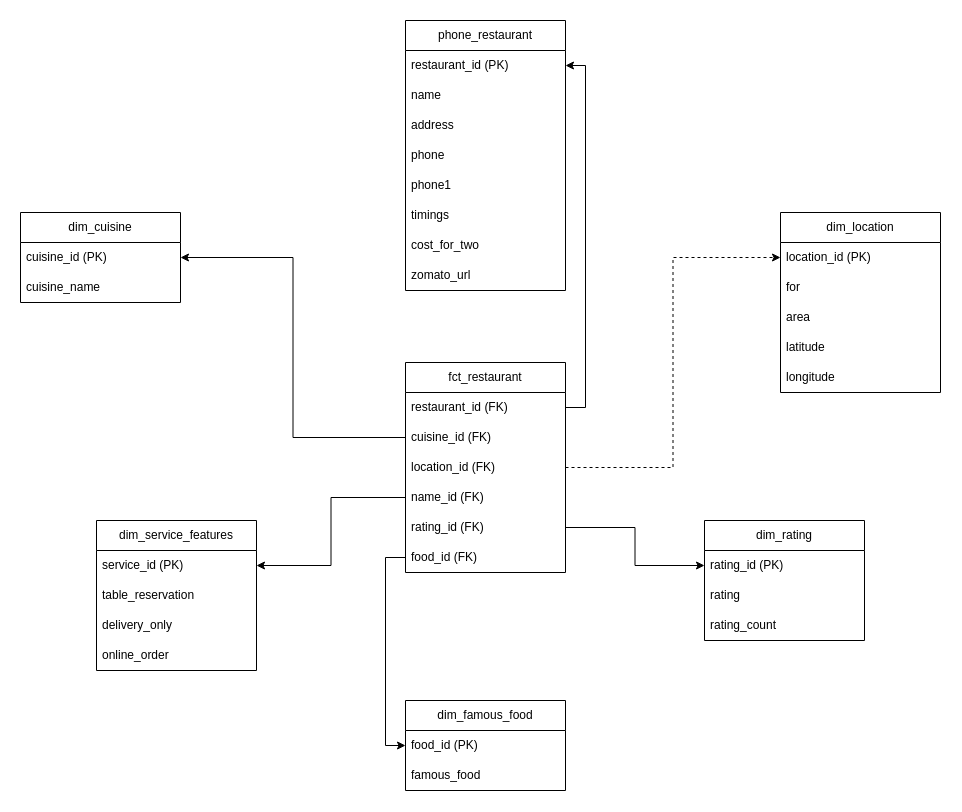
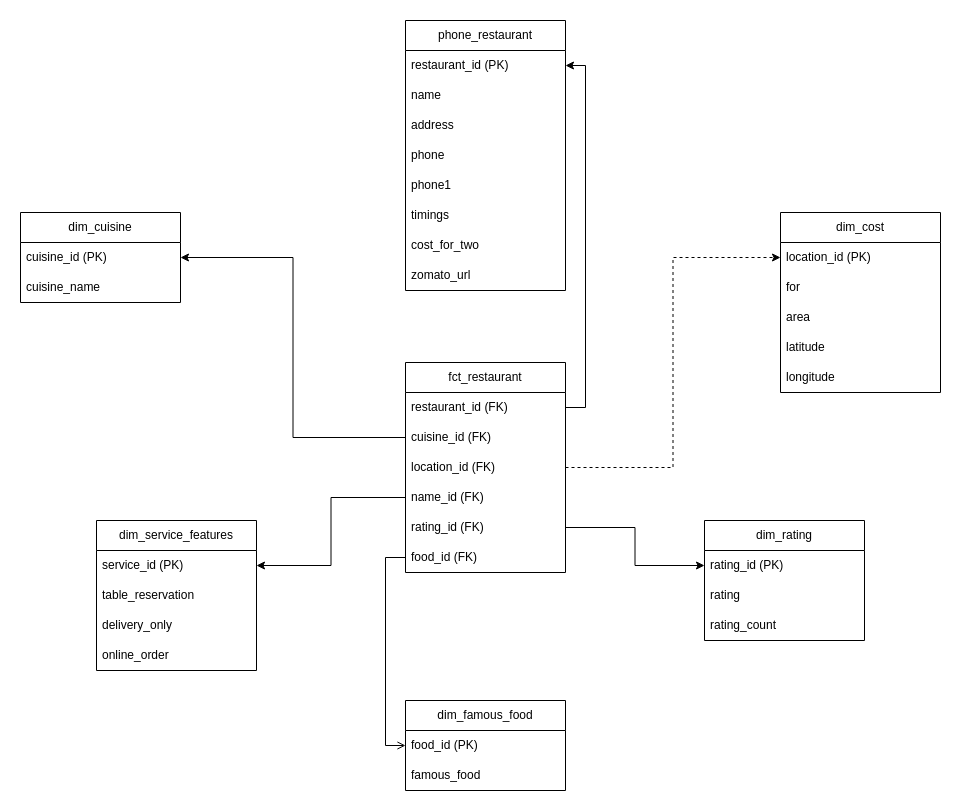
  <mxCell id="0" />
  <mxCell id="1" parent="0" />
  <mxCell id="2" value="fct_restaurant" style="swimlane;fontStyle=0;childLayout=stackLayout;horizontal=1;startSize=30;horizontalStack=0;resizeParent=1;resizeParentMax=0;resizeLast=0;collapsible=1;marginBottom=0;whiteSpace=wrap;html=1;" parent="1" vertex="1"><mxGeometry x="405" y="362" width="160" height="210" as="geometry" /></mxCell>
  <mxCell id="3" value="restaurant_id (FK)" style="text;strokeColor=none;fillColor=none;align=left;verticalAlign=middle;spacingLeft=4;spacingRight=4;overflow=hidden;points=[[0,0.5],[1,0.5]];portConstraint=eastwest;rotatable=0;whiteSpace=wrap;html=1;" parent="2" vertex="1"><mxGeometry y="30" width="160" height="30" as="geometry" /></mxCell>
  <mxCell id="4" value="cuisine_id&amp;nbsp;(FK)" style="text;strokeColor=none;fillColor=none;align=left;verticalAlign=middle;spacingLeft=4;spacingRight=4;overflow=hidden;points=[[0,0.5],[1,0.5]];portConstraint=eastwest;rotatable=0;whiteSpace=wrap;html=1;" parent="2" vertex="1"><mxGeometry y="60" width="160" height="30" as="geometry" /></mxCell>
  <mxCell id="5" value="location_id&amp;nbsp;(FK)" style="text;strokeColor=none;fillColor=none;align=left;verticalAlign=middle;spacingLeft=4;spacingRight=4;overflow=hidden;points=[[0,0.5],[1,0.5]];portConstraint=eastwest;rotatable=0;whiteSpace=wrap;html=1;" parent="2" vertex="1"><mxGeometry y="90" width="160" height="30" as="geometry" /></mxCell>
  <mxCell id="6" value="name_id&amp;nbsp;(FK)" style="text;strokeColor=none;fillColor=none;align=left;verticalAlign=middle;spacingLeft=4;spacingRight=4;overflow=hidden;points=[[0,0.5],[1,0.5]];portConstraint=eastwest;rotatable=0;whiteSpace=wrap;html=1;" parent="2" vertex="1"><mxGeometry y="120" width="160" height="30" as="geometry" /></mxCell>
  <mxCell id="7" value="rating_id&amp;nbsp;(FK)" style="text;strokeColor=none;fillColor=none;align=left;verticalAlign=middle;spacingLeft=4;spacingRight=4;overflow=hidden;points=[[0,0.5],[1,0.5]];portConstraint=eastwest;rotatable=0;whiteSpace=wrap;html=1;" parent="2" vertex="1"><mxGeometry y="150" width="160" height="30" as="geometry" /></mxCell>
  <mxCell id="8" value="food_id (FK)" style="text;strokeColor=none;fillColor=none;align=left;verticalAlign=middle;spacingLeft=4;spacingRight=4;overflow=hidden;points=[[0,0.5],[1,0.5]];portConstraint=eastwest;rotatable=0;whiteSpace=wrap;html=1;" vertex="1" parent="2"><mxGeometry y="180" width="160" height="30" as="geometry" /></mxCell>
  <mxCell id="9" value="dim_cuisine" style="swimlane;fontStyle=0;childLayout=stackLayout;horizontal=1;startSize=30;horizontalStack=0;resizeParent=1;resizeParentMax=0;resizeLast=0;collapsible=1;marginBottom=0;whiteSpace=wrap;html=1;" parent="1" vertex="1"><mxGeometry x="20" y="212" width="160" height="90" as="geometry" /></mxCell>
  <mxCell id="10" value="cuisine_id (PK)" style="text;strokeColor=none;fillColor=none;align=left;verticalAlign=middle;spacingLeft=4;spacingRight=4;overflow=hidden;points=[[0,0.5],[1,0.5]];portConstraint=eastwest;rotatable=0;whiteSpace=wrap;html=1;" parent="9" vertex="1"><mxGeometry y="30" width="160" height="30" as="geometry" /></mxCell>
  <mxCell id="11" value="cuisine_name" style="text;strokeColor=none;fillColor=none;align=left;verticalAlign=middle;spacingLeft=4;spacingRight=4;overflow=hidden;points=[[0,0.5],[1,0.5]];portConstraint=eastwest;rotatable=0;whiteSpace=wrap;html=1;" parent="9" vertex="1"><mxGeometry y="60" width="160" height="30" as="geometry" /></mxCell>
  <mxCell id="12" value="dim_service_features" style="swimlane;fontStyle=0;childLayout=stackLayout;horizontal=1;startSize=30;horizontalStack=0;resizeParent=1;resizeParentMax=0;resizeLast=0;collapsible=1;marginBottom=0;whiteSpace=wrap;html=1;" parent="1" vertex="1"><mxGeometry x="96" y="520" width="160" height="150" as="geometry" /></mxCell>
  <mxCell id="13" value="service_id&amp;nbsp;(PK)" style="text;strokeColor=none;fillColor=none;align=left;verticalAlign=middle;spacingLeft=4;spacingRight=4;overflow=hidden;points=[[0,0.5],[1,0.5]];portConstraint=eastwest;rotatable=0;whiteSpace=wrap;html=1;" parent="12" vertex="1"><mxGeometry y="30" width="160" height="30" as="geometry" /></mxCell>
  <mxCell id="14" value="table_reservation" style="text;strokeColor=none;fillColor=none;align=left;verticalAlign=middle;spacingLeft=4;spacingRight=4;overflow=hidden;points=[[0,0.5],[1,0.5]];portConstraint=eastwest;rotatable=0;whiteSpace=wrap;html=1;" parent="12" vertex="1"><mxGeometry y="60" width="160" height="30" as="geometry" /></mxCell>
  <mxCell id="15" value="delivery_only" style="text;strokeColor=none;fillColor=none;align=left;verticalAlign=middle;spacingLeft=4;spacingRight=4;overflow=hidden;points=[[0,0.5],[1,0.5]];portConstraint=eastwest;rotatable=0;whiteSpace=wrap;html=1;" parent="12" vertex="1"><mxGeometry y="90" width="160" height="30" as="geometry" /></mxCell>
  <mxCell id="16" value="online_order" style="text;strokeColor=none;fillColor=none;align=left;verticalAlign=middle;spacingLeft=4;spacingRight=4;overflow=hidden;points=[[0,0.5],[1,0.5]];portConstraint=eastwest;rotatable=0;whiteSpace=wrap;html=1;" parent="12" vertex="1"><mxGeometry y="120" width="160" height="30" as="geometry" /></mxCell>
  <mxCell id="17" value="dim_rating" style="swimlane;fontStyle=0;childLayout=stackLayout;horizontal=1;startSize=30;horizontalStack=0;resizeParent=1;resizeParentMax=0;resizeLast=0;collapsible=1;marginBottom=0;whiteSpace=wrap;html=1;" parent="1" vertex="1"><mxGeometry x="704" y="520" width="160" height="120" as="geometry" /></mxCell>
  <mxCell id="18" value="rating_id&amp;nbsp;(PK)" style="text;strokeColor=none;fillColor=none;align=left;verticalAlign=middle;spacingLeft=4;spacingRight=4;overflow=hidden;points=[[0,0.5],[1,0.5]];portConstraint=eastwest;rotatable=0;whiteSpace=wrap;html=1;" parent="17" vertex="1"><mxGeometry y="30" width="160" height="30" as="geometry" /></mxCell>
  <mxCell id="19" value="rating" style="text;strokeColor=none;fillColor=none;align=left;verticalAlign=middle;spacingLeft=4;spacingRight=4;overflow=hidden;points=[[0,0.5],[1,0.5]];portConstraint=eastwest;rotatable=0;whiteSpace=wrap;html=1;" parent="17" vertex="1"><mxGeometry y="60" width="160" height="30" as="geometry" /></mxCell>
  <mxCell id="20" value="rating_count" style="text;strokeColor=none;fillColor=none;align=left;verticalAlign=middle;spacingLeft=4;spacingRight=4;overflow=hidden;points=[[0,0.5],[1,0.5]];portConstraint=eastwest;rotatable=0;whiteSpace=wrap;html=1;" parent="17" vertex="1"><mxGeometry y="90" width="160" height="30" as="geometry" /></mxCell>
- <mxCell id="21" value="dim_location" style="swimlane;fontStyle=0;childLayout=stackLayout;horizontal=1;startSize=30;horizontalStack=0;resizeParent=1;resizeParentMax=0;resizeLast=0;collapsible=1;marginBottom=0;whiteSpace=wrap;html=1;" parent="1" vertex="1"><mxGeometry x="780" y="212" width="160" height="180" as="geometry" /></mxCell>
+ <mxCell id="21" value="dim_cost" style="swimlane;fontStyle=0;childLayout=stackLayout;horizontal=1;startSize=30;horizontalStack=0;resizeParent=1;resizeParentMax=0;resizeLast=0;collapsible=1;marginBottom=0;whiteSpace=wrap;html=1;" parent="1" vertex="1"><mxGeometry x="780" y="212" width="160" height="180" as="geometry" /></mxCell>
  <mxCell id="22" value="location_id&amp;nbsp;(PK)" style="text;strokeColor=none;fillColor=none;align=left;verticalAlign=middle;spacingLeft=4;spacingRight=4;overflow=hidden;points=[[0,0.5],[1,0.5]];portConstraint=eastwest;rotatable=0;whiteSpace=wrap;html=1;" parent="21" vertex="1"><mxGeometry y="30" width="160" height="30" as="geometry" /></mxCell>
  <mxCell id="23" value="for" style="text;strokeColor=none;fillColor=none;align=left;verticalAlign=middle;spacingLeft=4;spacingRight=4;overflow=hidden;points=[[0,0.5],[1,0.5]];portConstraint=eastwest;rotatable=0;whiteSpace=wrap;html=1;" parent="21" vertex="1"><mxGeometry y="60" width="160" height="30" as="geometry" /></mxCell>
  <mxCell id="24" value="area" style="text;strokeColor=none;fillColor=none;align=left;verticalAlign=middle;spacingLeft=4;spacingRight=4;overflow=hidden;points=[[0,0.5],[1,0.5]];portConstraint=eastwest;rotatable=0;whiteSpace=wrap;html=1;" parent="21" vertex="1"><mxGeometry y="90" width="160" height="30" as="geometry" /></mxCell>
  <mxCell id="25" value="latitude" style="text;strokeColor=none;fillColor=none;align=left;verticalAlign=middle;spacingLeft=4;spacingRight=4;overflow=hidden;points=[[0,0.5],[1,0.5]];portConstraint=eastwest;rotatable=0;whiteSpace=wrap;html=1;" parent="21" vertex="1"><mxGeometry y="120" width="160" height="30" as="geometry" /></mxCell>
  <mxCell id="26" value="longitude" style="text;strokeColor=none;fillColor=none;align=left;verticalAlign=middle;spacingLeft=4;spacingRight=4;overflow=hidden;points=[[0,0.5],[1,0.5]];portConstraint=eastwest;rotatable=0;whiteSpace=wrap;html=1;" parent="21" vertex="1"><mxGeometry y="150" width="160" height="30" as="geometry" /></mxCell>
  <mxCell id="27" style="edgeStyle=orthogonalEdgeStyle;rounded=0;orthogonalLoop=1;jettySize=auto;html=1;exitX=0;exitY=0.5;exitDx=0;exitDy=0;entryX=1;entryY=0.5;entryDx=0;entryDy=0;" parent="1" source="4" target="10" edge="1"><mxGeometry relative="1" as="geometry" /></mxCell>
  <mxCell id="28" style="edgeStyle=orthogonalEdgeStyle;rounded=0;orthogonalLoop=1;jettySize=auto;html=1;exitX=0;exitY=0.5;exitDx=0;exitDy=0;entryX=1;entryY=0.5;entryDx=0;entryDy=0;" parent="1" source="6" target="13" edge="1"><mxGeometry relative="1" as="geometry" /></mxCell>
  <mxCell id="29" style="edgeStyle=orthogonalEdgeStyle;rounded=0;orthogonalLoop=1;jettySize=auto;html=1;entryX=0;entryY=0.5;entryDx=0;entryDy=0;dashed=1;" parent="1" source="5" target="22" edge="1"><mxGeometry relative="1" as="geometry" /></mxCell>
  <mxCell id="30" style="edgeStyle=orthogonalEdgeStyle;rounded=0;orthogonalLoop=1;jettySize=auto;html=1;exitX=1;exitY=0.5;exitDx=0;exitDy=0;entryX=0;entryY=0.5;entryDx=0;entryDy=0;" parent="1" source="7" target="18" edge="1"><mxGeometry relative="1" as="geometry" /></mxCell>
  <mxCell id="31" value="phone_restaurant" style="swimlane;fontStyle=0;childLayout=stackLayout;horizontal=1;startSize=30;horizontalStack=0;resizeParent=1;resizeParentMax=0;resizeLast=0;collapsible=1;marginBottom=0;whiteSpace=wrap;html=1;" parent="1" vertex="1"><mxGeometry x="405" y="20" width="160" height="270" as="geometry" /></mxCell>
  <mxCell id="32" value="restaurant_id (PK)" style="text;strokeColor=none;fillColor=none;align=left;verticalAlign=middle;spacingLeft=4;spacingRight=4;overflow=hidden;points=[[0,0.5],[1,0.5]];portConstraint=eastwest;rotatable=0;whiteSpace=wrap;html=1;" parent="31" vertex="1"><mxGeometry y="30" width="160" height="30" as="geometry" /></mxCell>
  <mxCell id="33" value="name" style="text;strokeColor=none;fillColor=none;align=left;verticalAlign=middle;spacingLeft=4;spacingRight=4;overflow=hidden;points=[[0,0.5],[1,0.5]];portConstraint=eastwest;rotatable=0;whiteSpace=wrap;html=1;" parent="31" vertex="1"><mxGeometry y="60" width="160" height="30" as="geometry" /></mxCell>
  <mxCell id="34" value="address" style="text;strokeColor=none;fillColor=none;align=left;verticalAlign=middle;spacingLeft=4;spacingRight=4;overflow=hidden;points=[[0,0.5],[1,0.5]];portConstraint=eastwest;rotatable=0;whiteSpace=wrap;html=1;" parent="31" vertex="1"><mxGeometry y="90" width="160" height="30" as="geometry" /></mxCell>
  <mxCell id="35" value="phone" style="text;strokeColor=none;fillColor=none;align=left;verticalAlign=middle;spacingLeft=4;spacingRight=4;overflow=hidden;points=[[0,0.5],[1,0.5]];portConstraint=eastwest;rotatable=0;whiteSpace=wrap;html=1;" parent="31" vertex="1"><mxGeometry y="120" width="160" height="30" as="geometry" /></mxCell>
  <mxCell id="36" value="phone1" style="text;strokeColor=none;fillColor=none;align=left;verticalAlign=middle;spacingLeft=4;spacingRight=4;overflow=hidden;points=[[0,0.5],[1,0.5]];portConstraint=eastwest;rotatable=0;whiteSpace=wrap;html=1;" parent="31" vertex="1"><mxGeometry y="150" width="160" height="30" as="geometry" /></mxCell>
  <mxCell id="37" value="timings" style="text;strokeColor=none;fillColor=none;align=left;verticalAlign=middle;spacingLeft=4;spacingRight=4;overflow=hidden;points=[[0,0.5],[1,0.5]];portConstraint=eastwest;rotatable=0;whiteSpace=wrap;html=1;" parent="31" vertex="1"><mxGeometry y="180" width="160" height="30" as="geometry" /></mxCell>
  <mxCell id="38" value="cost_for_two" style="text;strokeColor=none;fillColor=none;align=left;verticalAlign=middle;spacingLeft=4;spacingRight=4;overflow=hidden;points=[[0,0.5],[1,0.5]];portConstraint=eastwest;rotatable=0;whiteSpace=wrap;html=1;" parent="31" vertex="1"><mxGeometry y="210" width="160" height="30" as="geometry" /></mxCell>
  <mxCell id="39" value="zomato_url" style="text;strokeColor=none;fillColor=none;align=left;verticalAlign=middle;spacingLeft=4;spacingRight=4;overflow=hidden;points=[[0,0.5],[1,0.5]];portConstraint=eastwest;rotatable=0;whiteSpace=wrap;html=1;" parent="31" vertex="1"><mxGeometry y="240" width="160" height="30" as="geometry" /></mxCell>
  <mxCell id="40" style="edgeStyle=orthogonalEdgeStyle;rounded=0;orthogonalLoop=1;jettySize=auto;html=1;exitX=1;exitY=0.5;exitDx=0;exitDy=0;entryX=1;entryY=0.5;entryDx=0;entryDy=0;" parent="1" source="3" target="32" edge="1"><mxGeometry relative="1" as="geometry" /></mxCell>
  <mxCell id="41" value="dim_famous_food" style="swimlane;fontStyle=0;childLayout=stackLayout;horizontal=1;startSize=30;horizontalStack=0;resizeParent=1;resizeParentMax=0;resizeLast=0;collapsible=1;marginBottom=0;whiteSpace=wrap;html=1;" vertex="1" parent="1"><mxGeometry x="405" y="700" width="160" height="90" as="geometry" /></mxCell>
  <mxCell id="42" value="food_id&amp;nbsp;(PK)" style="text;strokeColor=none;fillColor=none;align=left;verticalAlign=middle;spacingLeft=4;spacingRight=4;overflow=hidden;points=[[0,0.5],[1,0.5]];portConstraint=eastwest;rotatable=0;whiteSpace=wrap;html=1;" vertex="1" parent="41"><mxGeometry y="30" width="160" height="30" as="geometry" /></mxCell>
  <mxCell id="43" value="famous_food" style="text;strokeColor=none;fillColor=none;align=left;verticalAlign=middle;spacingLeft=4;spacingRight=4;overflow=hidden;points=[[0,0.5],[1,0.5]];portConstraint=eastwest;rotatable=0;whiteSpace=wrap;html=1;" vertex="1" parent="41"><mxGeometry y="60" width="160" height="30" as="geometry" /></mxCell>
- <mxCell id="44" style="edgeStyle=orthogonalEdgeStyle;rounded=0;orthogonalLoop=1;jettySize=auto;html=1;exitX=0;exitY=0.5;exitDx=0;exitDy=0;entryX=0;entryY=0.5;entryDx=0;entryDy=0;" edge="1" parent="1" source="8" target="42"><mxGeometry relative="1" as="geometry" /></mxCell>
+ <mxCell id="44" style="edgeStyle=orthogonalEdgeStyle;rounded=0;orthogonalLoop=1;jettySize=auto;html=1;exitX=0;exitY=0.5;exitDx=0;exitDy=0;entryX=0;entryY=0.5;entryDx=0;entryDy=0;endArrow=open;" edge="1" parent="1" source="8" target="42"><mxGeometry relative="1" as="geometry" /></mxCell>
